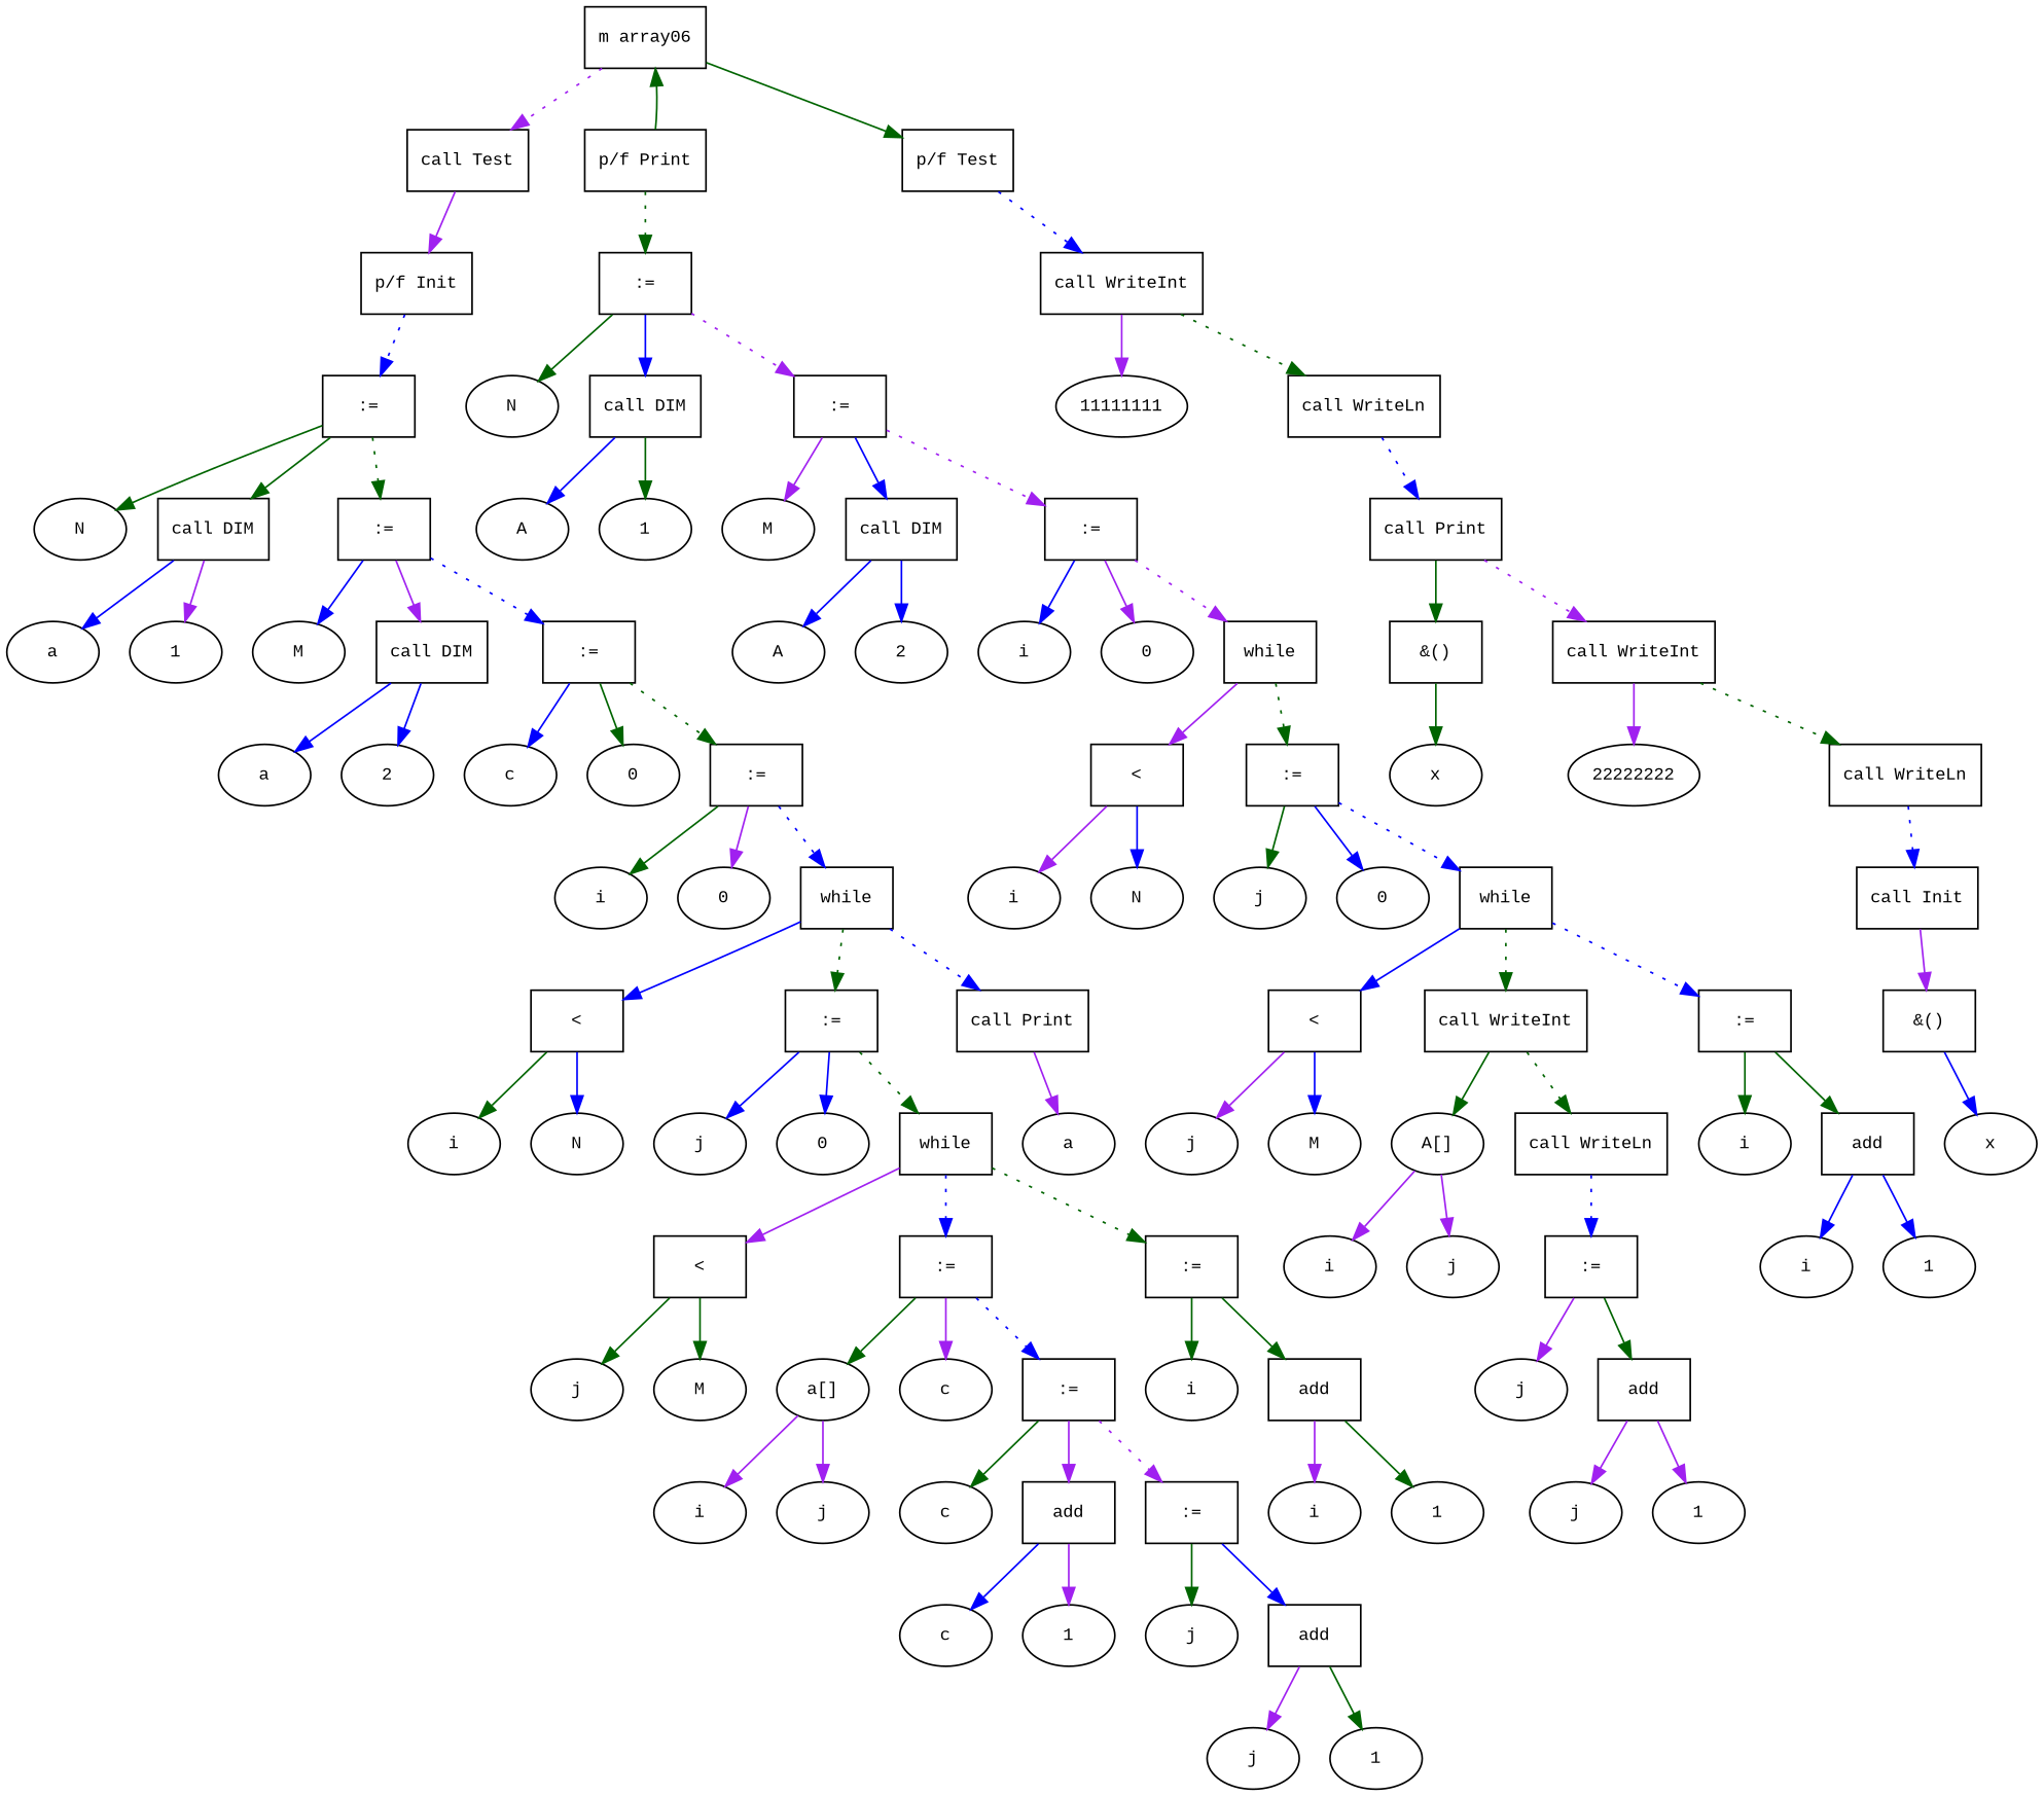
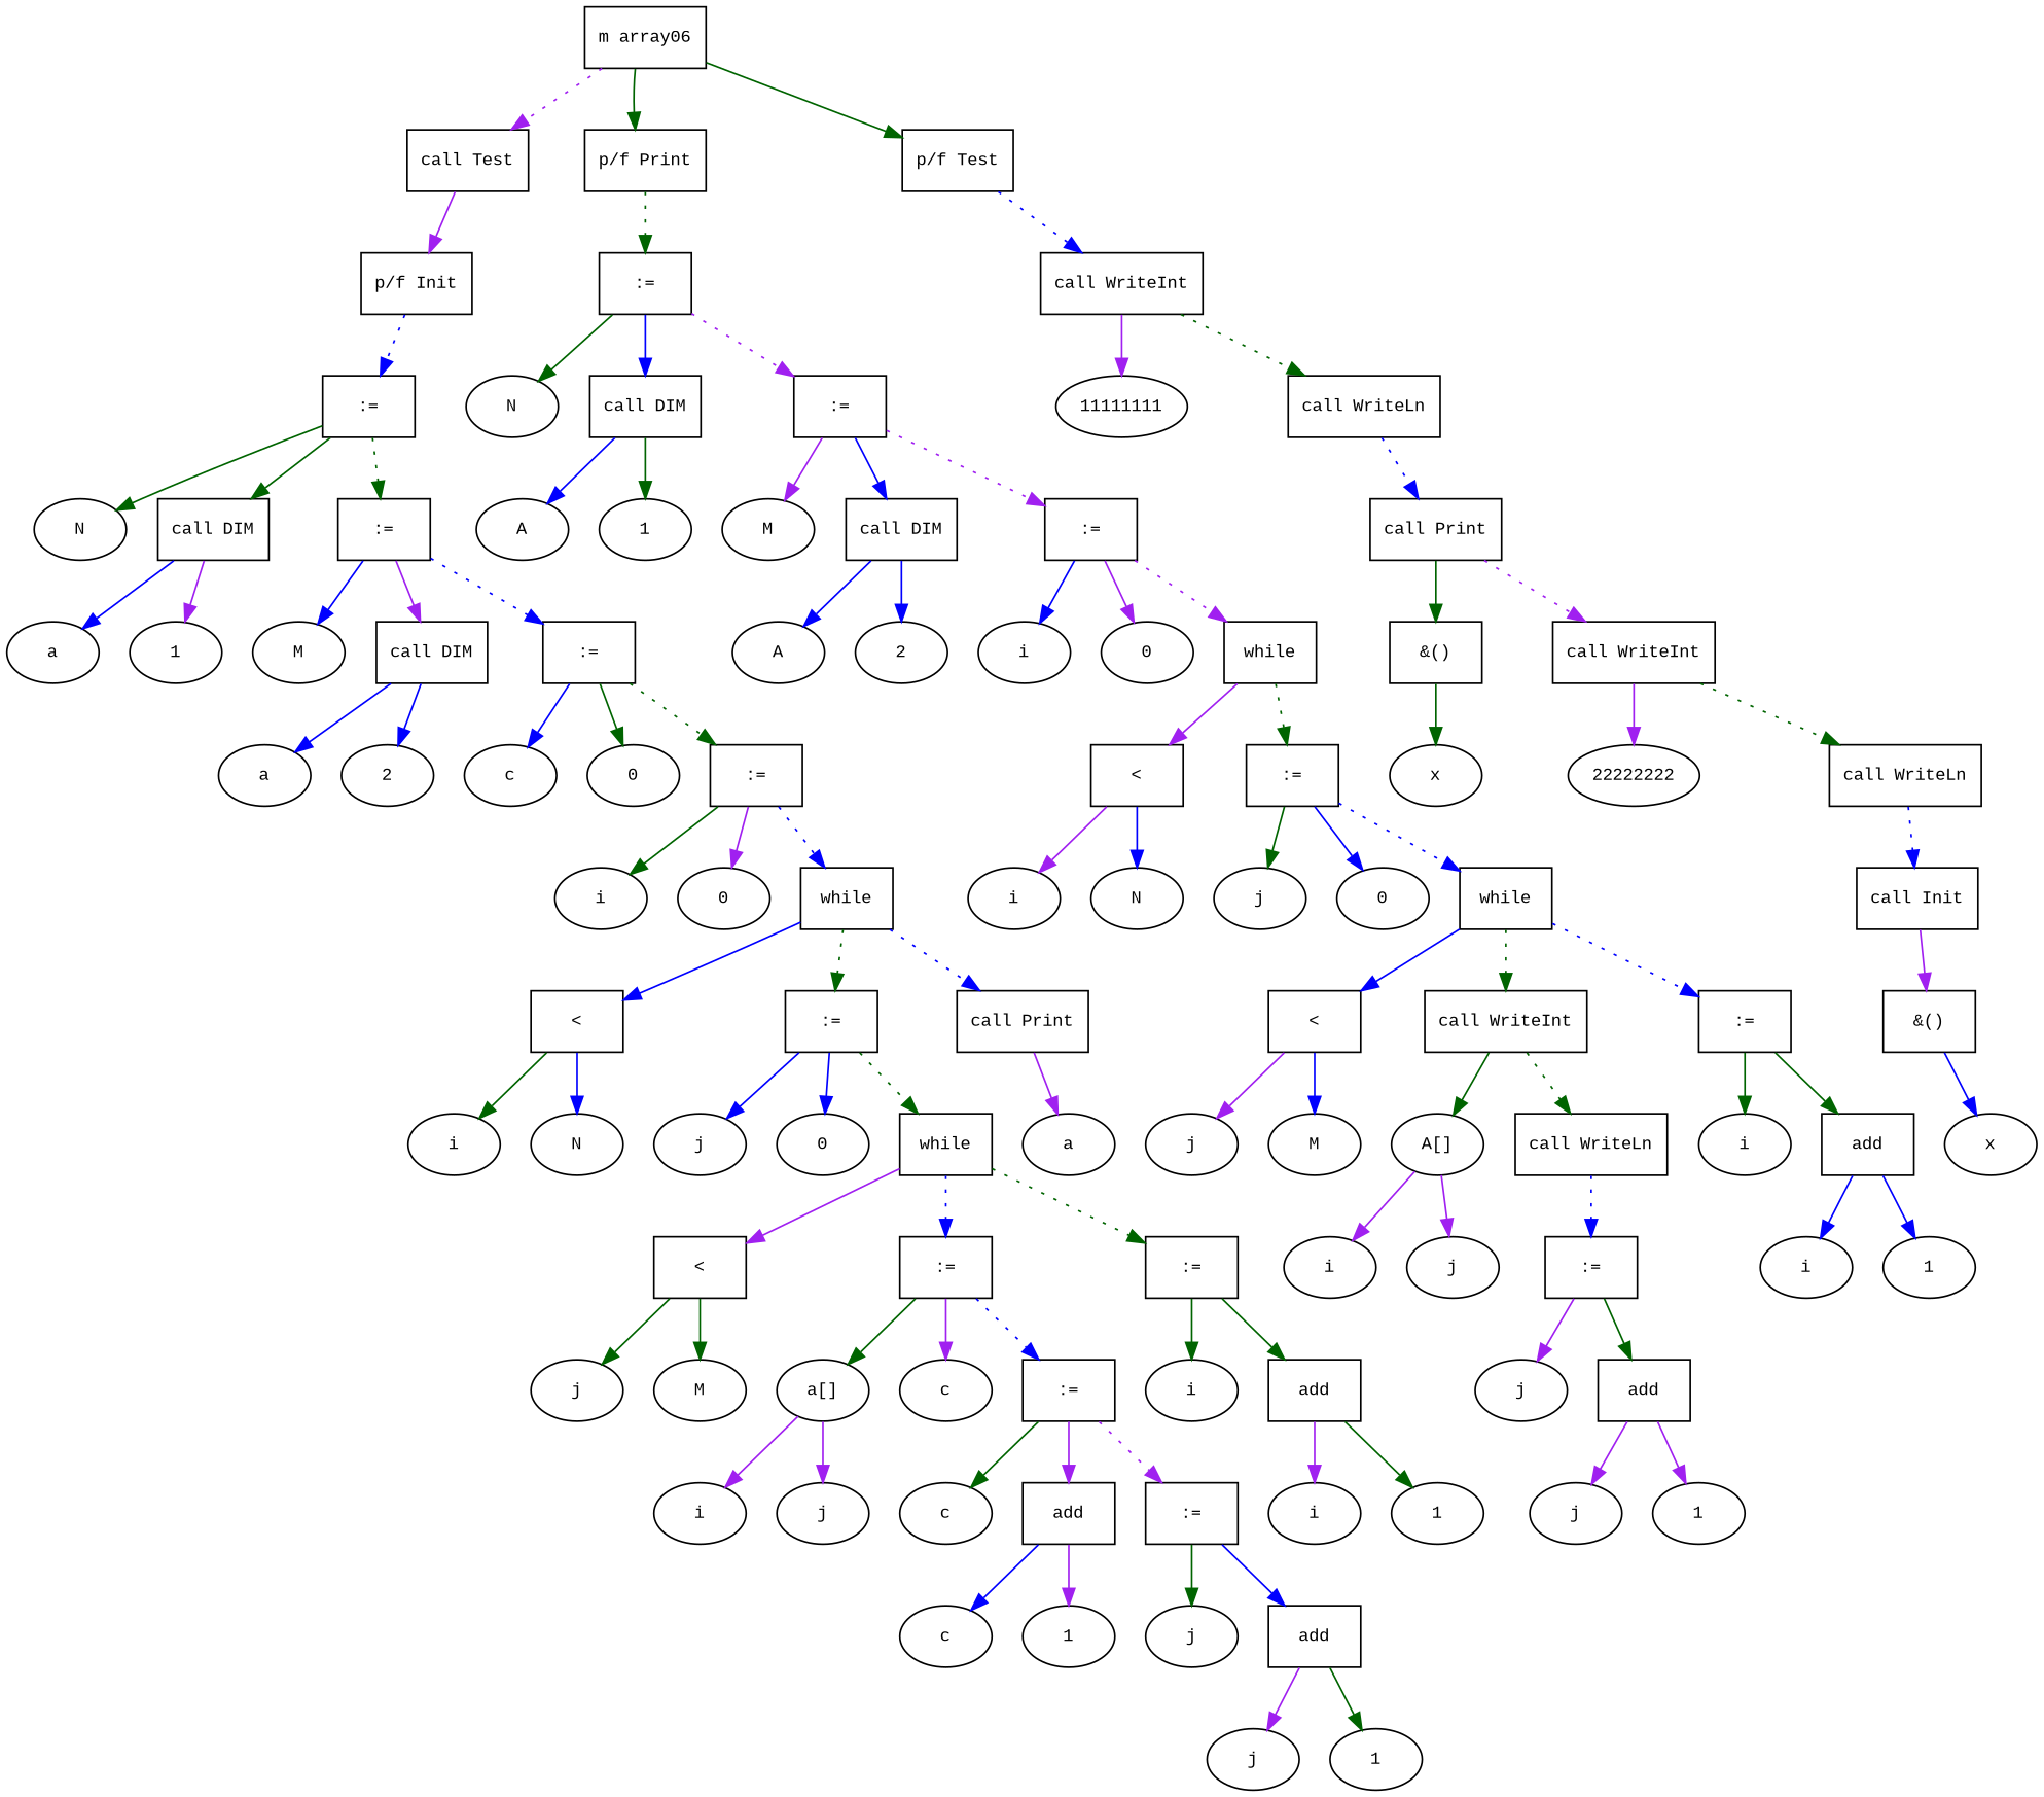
  digraph {
    fontname="Times New Roman"
    fontsize=10
    node [fontname="Courier New" fontsize=10 shape=ellipse]
    edge [color=darkgreen fontname="Times New Roman" fontsize=10]
    n1 [label="m array06" shape=box]
    n2 [label="call Test" shape=box]
    n3 [label="p/f Print" shape=box]
    n4 [label="p/f Test" shape=box]
    n5 [label="p/f Init" shape=box]
    n6 [label=":=" shape=box]
    n7 [label=":=" shape=box]
    n8 [label="call WriteInt" shape=box]
    n9 [label=N]
    n10 [label="call DIM" shape=box]
    n11 [label=":=" shape=box]
    n12 [label=A]
    n13 [label=1]
    n14 [label=M]
    n15 [label="call DIM" shape=box]
    n16 [label=":=" shape=box]
    n17 [label=A]
    n18 [label=2]
    n19 [label=i]
    n20 [label=0]
    n21 [label=while shape=box]
    n22 [label="<" shape=box]
    n23 [label=":=" shape=box]
    n24 [label=i]
    n25 [label=N]
    n26 [label=j]
    n27 [label=0]
    n28 [label=while shape=box]
    n29 [label="<" shape=box]
    n30 [label="call WriteInt" shape=box]
    n31 [label=":=" shape=box]
    n32 [label=j]
    n33 [label=M]
    n34 [label="A[]"]
    n35 [label="call WriteLn" shape=box]
    n36 [label=i]
    n37 [label=add shape=box]
    n38 [label=i]
    n39 [label=j]
    n40 [label=":=" shape=box]
    n41 [label=j]
    n42 [label=add shape=box]
    n43 [label=j]
    n44 [label=1]
    n45 [label=i]
    n46 [label=1]
    n47 [label=N]
    n48 [label="call DIM" shape=box]
    n49 [label=":=" shape=box]
    n50 [label=a]
    n51 [label=1]
    n52 [label=M]
    n53 [label="call DIM" shape=box]
    n54 [label=":=" shape=box]
    n55 [label=a]
    n56 [label=2]
    n57 [label=c]
    n58 [label=0]
    n59 [label=":=" shape=box]
    n60 [label=i]
    n61 [label=0]
    n62 [label=while shape=box]
    n63 [label="<" shape=box]
    n64 [label=":=" shape=box]
    n65 [label="call Print" shape=box]
    n66 [label=i]
    n67 [label=N]
    n68 [label=j]
    n69 [label=0]
    n70 [label=while shape=box]
    n71 [label=a]
    n72 [label="<" shape=box]
    n73 [label=":=" shape=box]
    n74 [label=":=" shape=box]
    n75 [label=j]
    n76 [label=M]
    n77 [label="a[]"]
    n78 [label=c]
    n79 [label=":=" shape=box]
    n80 [label=i]
    n81 [label=add shape=box]
    n82 [label=i]
    n83 [label=j]
    n84 [label=c]
    n85 [label=add shape=box]
    n86 [label=":=" shape=box]
    n87 [label=c]
    n88 [label=1]
    n89 [label=j]
    n90 [label=add shape=box]
    n91 [label=j]
    n92 [label=1]
    n93 [label=i]
    n94 [label=1]
    n95 [label=11111111]
    n96 [label="call WriteLn" shape=box]
    n97 [label="call Print" shape=box]
    n98 [label="&()" shape=box]
    n99 [label="call WriteInt" shape=box]
    n100 [label=x]
    n101 [label=22222222]
    n102 [label="call WriteLn" shape=box]
    n103 [label="call Init" shape=box]
    n104 [label="&()" shape=box]
    n105 [label=x]
    n1 -> n2 [color=purple style=dotted]
-   n3 -> n1
+   n1 -> n3
    n1 -> n4
    n2 -> n5 [color=purple]
    n3 -> n6 [style=dotted]
    n4 -> n8 [color=blue style=dotted]
    n5 -> n7 [color=blue style=dotted]
    n6 -> n9
    n6 -> n10 [color=blue]
    n6 -> n11 [color=purple style=dotted]
    n7 -> n47
    n7 -> n48
    n7 -> n49 [style=dotted]
    n8 -> n95 [color=purple]
    n8 -> n96 [style=dotted]
    n10 -> n12 [color=blue]
    n10 -> n13
    n11 -> n14 [color=purple]
    n11 -> n15 [color=blue]
    n11 -> n16 [color=purple style=dotted]
    n15 -> n17 [color=blue]
    n15 -> n18 [color=blue]
    n16 -> n19 [color=blue]
    n16 -> n20 [color=purple]
    n16 -> n21 [color=purple style=dotted]
    n21 -> n22 [color=purple]
    n21 -> n23 [style=dotted]
    n22 -> n24 [color=purple]
    n22 -> n25 [color=blue]
    n23 -> n26
    n23 -> n27 [color=blue]
    n23 -> n28 [color=blue style=dotted]
    n28 -> n29 [color=blue]
    n28 -> n30 [style=dotted]
    n28 -> n31 [color=blue style=dotted]
    n29 -> n32 [color=purple]
    n29 -> n33 [color=blue]
    n30 -> n34
    n30 -> n35 [style=dotted]
    n31 -> n36
    n31 -> n37
    n34 -> n38 [color=purple]
    n34 -> n39 [color=purple]
    n35 -> n40 [color=blue style=dotted]
    n37 -> n45 [color=blue]
    n37 -> n46 [color=blue]
    n40 -> n41 [color=purple]
    n40 -> n42
    n42 -> n43 [color=purple]
    n42 -> n44 [color=purple]
    n48 -> n50 [color=blue]
    n48 -> n51 [color=purple]
    n49 -> n52 [color=blue]
    n49 -> n53 [color=purple]
    n49 -> n54 [color=blue style=dotted]
    n53 -> n55 [color=blue]
    n53 -> n56 [color=blue]
    n54 -> n57 [color=blue]
    n54 -> n58
    n54 -> n59 [style=dotted]
    n59 -> n60
    n59 -> n61 [color=purple]
    n59 -> n62 [color=blue style=dotted]
    n62 -> n63 [color=blue]
    n62 -> n64 [style=dotted]
    n62 -> n65 [color=blue style=dotted]
    n63 -> n66
    n63 -> n67 [color=blue]
    n64 -> n68 [color=blue]
    n64 -> n69 [color=blue]
    n64 -> n70 [style=dotted]
    n65 -> n71 [color=purple]
    n70 -> n72 [color=purple]
    n70 -> n73 [color=blue style=dotted]
    n70 -> n74 [style=dotted]
    n72 -> n75
    n72 -> n76
    n73 -> n77
    n73 -> n78 [color=purple]
    n73 -> n79 [color=blue style=dotted]
    n74 -> n80
    n74 -> n81
    n77 -> n82 [color=purple]
    n77 -> n83 [color=purple]
    n79 -> n84
    n79 -> n85 [color=purple]
    n79 -> n86 [color=purple style=dotted]
    n81 -> n93 [color=purple]
    n81 -> n94
    n85 -> n87 [color=blue]
    n85 -> n88 [color=purple]
    n86 -> n89
    n86 -> n90 [color=blue]
    n90 -> n91 [color=purple]
    n90 -> n92
    n96 -> n97 [color=blue style=dotted]
    n97 -> n98
    n97 -> n99 [color=purple style=dotted]
    n98 -> n100
    n99 -> n101 [color=purple]
    n99 -> n102 [style=dotted]
    n102 -> n103 [color=blue style=dotted]
    n103 -> n104 [color=purple]
    n104 -> n105 [color=blue]
  }
